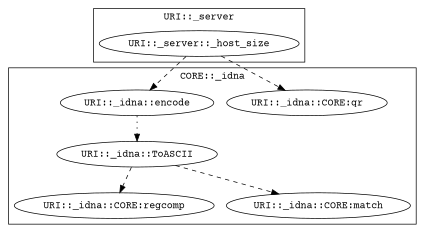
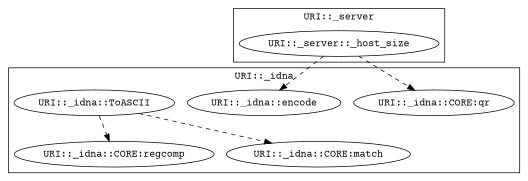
  digraph {
    fontname="Courier Prime"
    node [fontname="Courier Prime"]
    edge [fontname="Courier Prime" style=dashed]
    "URI::_idna::CORE:qr"
    "URI::_idna::CORE:regcomp"
    "URI::_idna::encode"
    "URI::_idna::CORE:match"
    "URI::_idna::ToASCII"
    n6 [label="URI::_server::_host_size"]
    subgraph cluster_1 {
-     label="CORE::_idna"
+     label="URI::_idna"
      "URI::_idna::CORE:qr"
      "URI::_idna::CORE:regcomp"
      "URI::_idna::encode"
      "URI::_idna::CORE:match"
      "URI::_idna::ToASCII"
    }
    subgraph cluster_2 {
      label="URI::_server"
      n6
    }
-   "URI::_idna::encode" -> "URI::_idna::ToASCII" [style=dotted]
    "URI::_idna::ToASCII" -> "URI::_idna::CORE:regcomp"
    "URI::_idna::ToASCII" -> "URI::_idna::CORE:match"
    n6 -> "URI::_idna::CORE:qr"
    n6 -> "URI::_idna::encode"
  }
